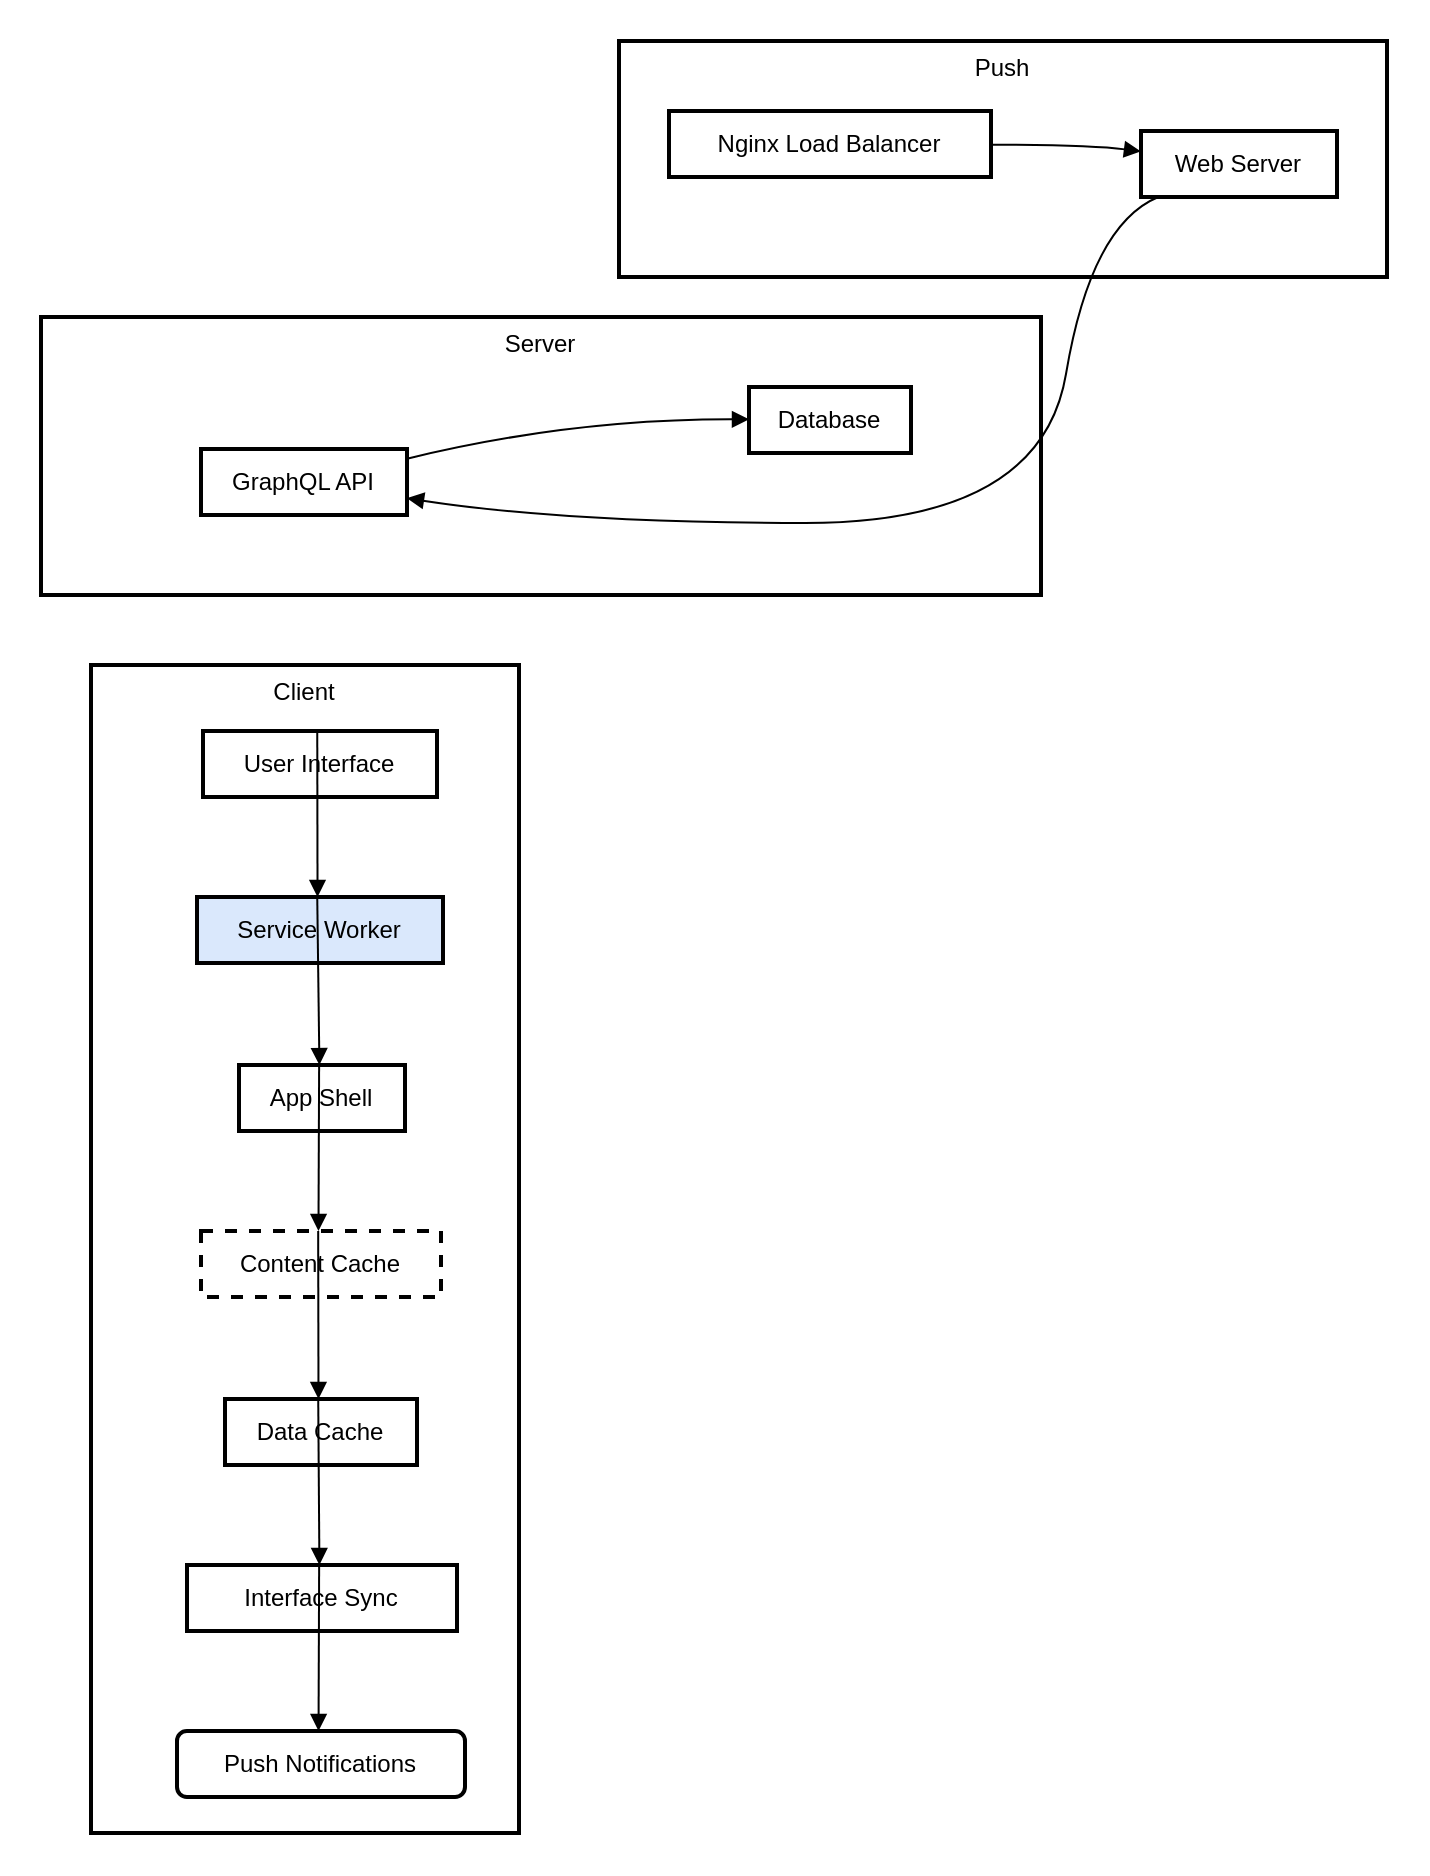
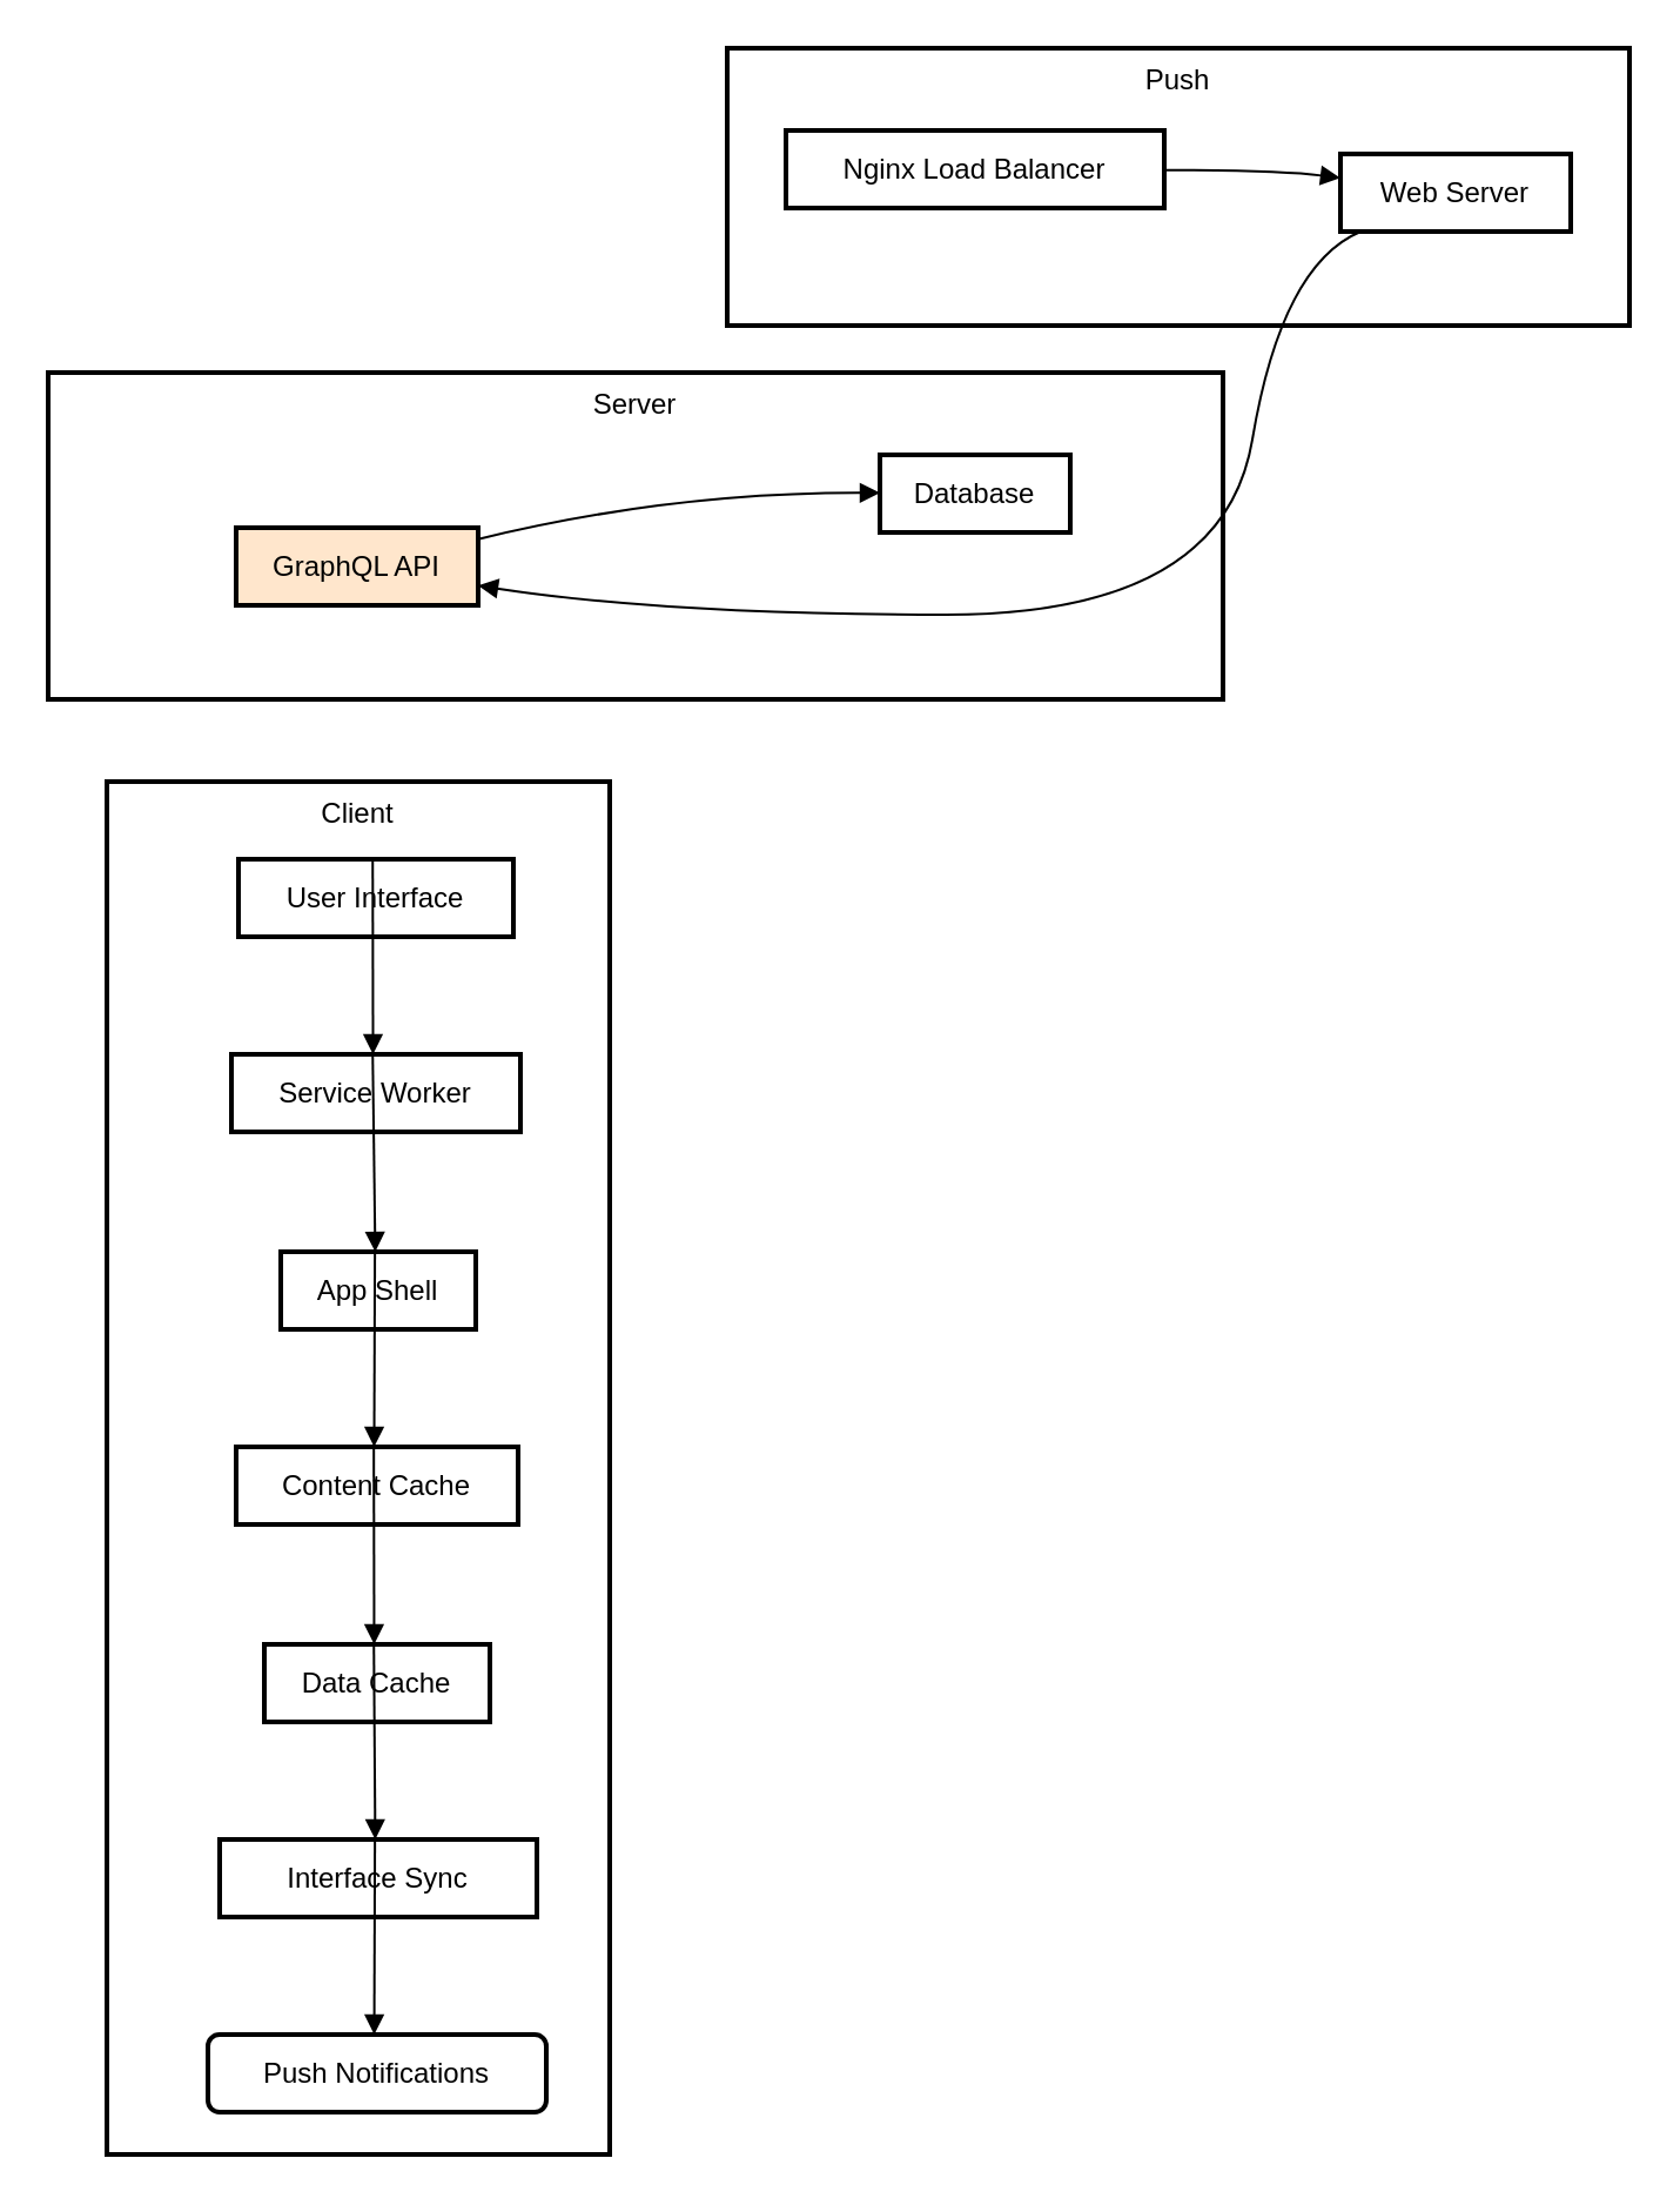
  <mxCell id="0" />
  <mxCell id="1" parent="0" />
  <mxCell id="2" value="Server" style="whiteSpace=wrap;strokeWidth=2;verticalAlign=top;" vertex="1" parent="1"><mxGeometry y="158" width="500" height="139" as="geometry" x="20" /></mxCell>
- <mxCell id="3" value="GraphQL API" style="whiteSpace=wrap;strokeWidth=2;" vertex="1" parent="1"><mxGeometry x="100" y="224" width="103" height="33" as="geometry" /></mxCell>
+ <mxCell id="3" value="GraphQL API" style="whiteSpace=wrap;strokeWidth=2;fillColor=#ffe6cc;" vertex="1" parent="1"><mxGeometry x="100" y="224" width="103" height="33" as="geometry" /></mxCell>
  <mxCell id="4" value="Database" style="whiteSpace=wrap;strokeWidth=2;" vertex="1" parent="1"><mxGeometry x="374" y="193" width="81" height="33" as="geometry" /></mxCell>
  <mxCell id="5" value="Push" style="whiteSpace=wrap;strokeWidth=2;verticalAlign=top;" vertex="1" parent="1"><mxGeometry x="309" width="384" height="118" as="geometry" y="20" /></mxCell>
  <mxCell id="6" value="Web Server" style="whiteSpace=wrap;strokeWidth=2;" vertex="1" parent="1"><mxGeometry x="570" y="65" width="98" height="33" as="geometry" /></mxCell>
  <mxCell id="7" value="Nginx Load Balancer" style="whiteSpace=wrap;strokeWidth=2;" vertex="1" parent="1"><mxGeometry x="334" y="55" width="161" height="33" as="geometry" /></mxCell>
  <mxCell id="8" value="Client" style="whiteSpace=wrap;strokeWidth=2;verticalAlign=top;" vertex="1" parent="1"><mxGeometry x="45" y="332" width="214" height="584" as="geometry" /></mxCell>
- <mxCell id="9" value="Service Worker" style="whiteSpace=wrap;strokeWidth=2;fillColor=#dae8fc;" vertex="1" parent="8"><mxGeometry x="53" y="116" width="123" height="33" as="geometry" /></mxCell>
+ <mxCell id="9" value="Service Worker" style="whiteSpace=wrap;strokeWidth=2;" vertex="1" parent="8"><mxGeometry x="53" y="116" width="123" height="33" as="geometry" /></mxCell>
  <mxCell id="10" value="User Interface" style="whiteSpace=wrap;strokeWidth=2;" vertex="1" parent="8"><mxGeometry x="56" y="33" width="117" height="33" as="geometry" /></mxCell>
  <mxCell id="11" value="App Shell" style="whiteSpace=wrap;strokeWidth=2;" vertex="1" parent="8"><mxGeometry x="74" y="200" width="83" height="33" as="geometry" /></mxCell>
- <mxCell id="12" value="Content Cache" style="whiteSpace=wrap;strokeWidth=2;dashed=1;" vertex="1" parent="8"><mxGeometry x="55" y="283" width="120" height="33" as="geometry" /></mxCell>
+ <mxCell id="12" value="Content Cache" style="whiteSpace=wrap;strokeWidth=2;" vertex="1" parent="8"><mxGeometry x="55" y="283" width="120" height="33" as="geometry" /></mxCell>
  <mxCell id="13" value="Data Cache" style="whiteSpace=wrap;strokeWidth=2;" vertex="1" parent="8"><mxGeometry x="67" y="367" width="96" height="33" as="geometry" /></mxCell>
  <mxCell id="14" value="Interface Sync" style="whiteSpace=wrap;strokeWidth=2;" vertex="1" parent="8"><mxGeometry x="48" y="450" width="135" height="33" as="geometry" /></mxCell>
  <mxCell id="15" value="Push Notifications" style="whiteSpace=wrap;strokeWidth=2;rounded=1;" vertex="1" parent="8"><mxGeometry x="43" y="533" width="144" height="33" as="geometry" /></mxCell>
  <mxCell id="16" value="" style="curved=1;startArrow=none;endArrow=block;exitX=0.29;exitY=-8.44;entryX=0.3;entryY=-9.44;" edge="1" parent="8" source="10" target="9"><mxGeometry relative="1" as="geometry"><Array as="points" /></mxGeometry></mxCell>
  <mxCell id="17" value="" style="curved=1;startArrow=none;endArrow=block;exitX=0.3;exitY=-8.43;entryX=0.19;entryY=-9.46;" edge="1" parent="8" source="9" target="11"><mxGeometry relative="1" as="geometry"><Array as="points" /></mxGeometry></mxCell>
  <mxCell id="18" value="" style="curved=1;startArrow=none;endArrow=block;exitX=0.19;exitY=-8.45;entryX=0.29;entryY=-9.45;" edge="1" parent="8" source="11" target="12"><mxGeometry relative="1" as="geometry"><Array as="points" /></mxGeometry></mxCell>
  <mxCell id="19" value="" style="curved=1;startArrow=none;endArrow=block;exitX=0.29;exitY=-8.44;entryX=0.24;entryY=-9.47;" edge="1" parent="8" source="12" target="13"><mxGeometry relative="1" as="geometry"><Array as="points" /></mxGeometry></mxCell>
  <mxCell id="20" value="" style="curved=1;startArrow=none;endArrow=block;exitX=0.24;exitY=-8.45;entryX=0.31;entryY=-9.45;" edge="1" parent="8" source="13" target="14"><mxGeometry relative="1" as="geometry"><Array as="points" /></mxGeometry></mxCell>
  <mxCell id="21" value="" style="curved=1;startArrow=none;endArrow=block;exitX=0.31;exitY=-8.44;entryX=0.33;entryY=-9.44;" edge="1" parent="8" source="14" target="15"><mxGeometry relative="1" as="geometry"><Array as="points" /></mxGeometry></mxCell>
  <mxCell id="22" value="" style="curved=1;startArrow=none;endArrow=block;exitX=1;exitY=0.51;entryX=0;entryY=0.31;" edge="1" parent="1" source="7" target="6"><mxGeometry relative="1" as="geometry"><Array as="points"><mxPoint x="545" y="72" /></Array></mxGeometry></mxCell>
  <mxCell id="23" value="" style="curved=1;startArrow=none;endArrow=block;exitX=0.08;exitY=1.01;entryX=1.01;entryY=0.75;" edge="1" parent="1" source="6" target="3"><mxGeometry relative="1" as="geometry"><Array as="points"><mxPoint x="545" y="112" /><mxPoint x="520" y="261" /><mxPoint x="284" y="261" /></Array></mxGeometry></mxCell>
  <mxCell id="24" value="" style="curved=1;startArrow=none;endArrow=block;exitX=1.01;exitY=0.14;entryX=0;entryY=0.49;" edge="1" parent="1" source="3" target="4"><mxGeometry relative="1" as="geometry"><Array as="points"><mxPoint x="284" y="209" /></Array></mxGeometry></mxCell>
